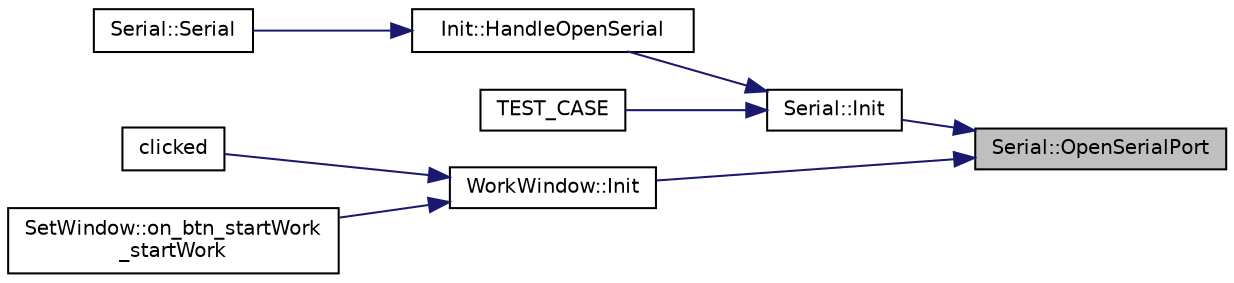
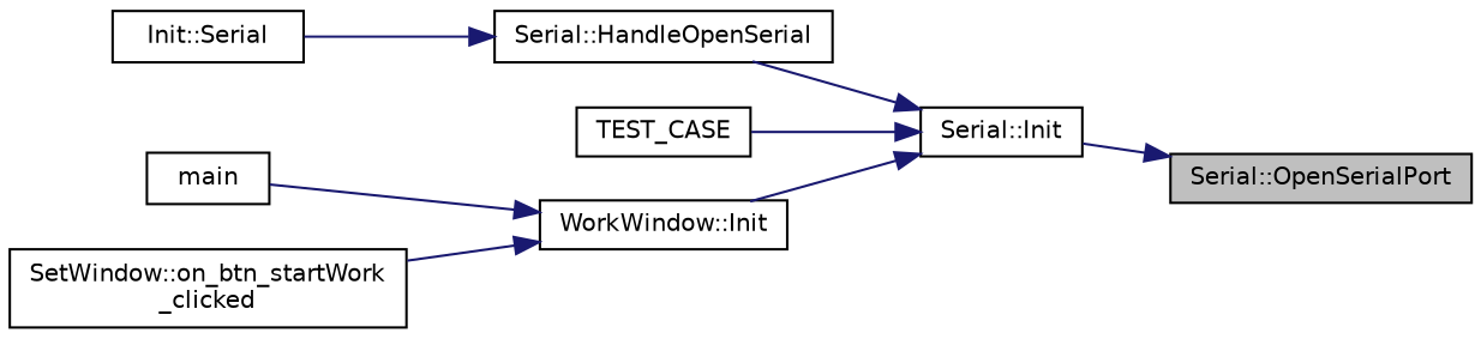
  digraph {
    rankdir=RL
    node [color=black fillcolor=white fontname=Helvetica fontsize=10 shape=record style=filled]
    edge [color=midnightblue dir=back fontname=Helvetica fontsize=10 labelfontname=Helvetica labelfontsize=10 style=solid]
    n1 [fillcolor=grey75 fontcolor=black height=0.2 label="Serial::OpenSerialPort" width=0.4]
    n2 [height=0.2 label="Serial::Init" width=0.4]
-   n3 [height=0.2 label="Init::HandleOpenSerial" width=0.4]
-   n4 [height=0.2 label="Serial::Serial" width=0.4]
+   n3 [height=0.2 label="Serial::HandleOpenSerial" width=0.4]
+   n4 [height=0.2 label="Init::Serial" width=0.4]
    n5 [height=0.2 label="WorkWindow::Init" width=0.4]
    n6 [height=0.2 label=TEST_CASE width=0.4]
-   n7 [height=0.2 label=clicked width=0.4]
-   n8 [height=0.2 label="SetWindow::on_btn_startWork\l_startWork" width=0.4]
+   n7 [height=0.2 label=main width=0.4]
+   n8 [height=0.2 label="SetWindow::on_btn_startWork\l_clicked" width=0.4]
    n1 -> n2
    n2 -> n3
-   n1 -> n5
+   n2 -> n5
    n2 -> n6
    n3 -> n4
    n5 -> n7
    n5 -> n8
  }
